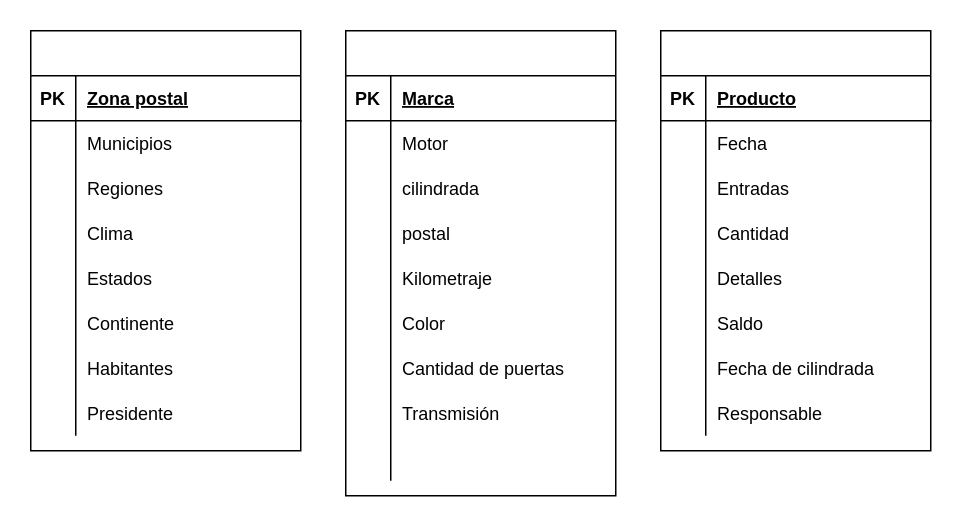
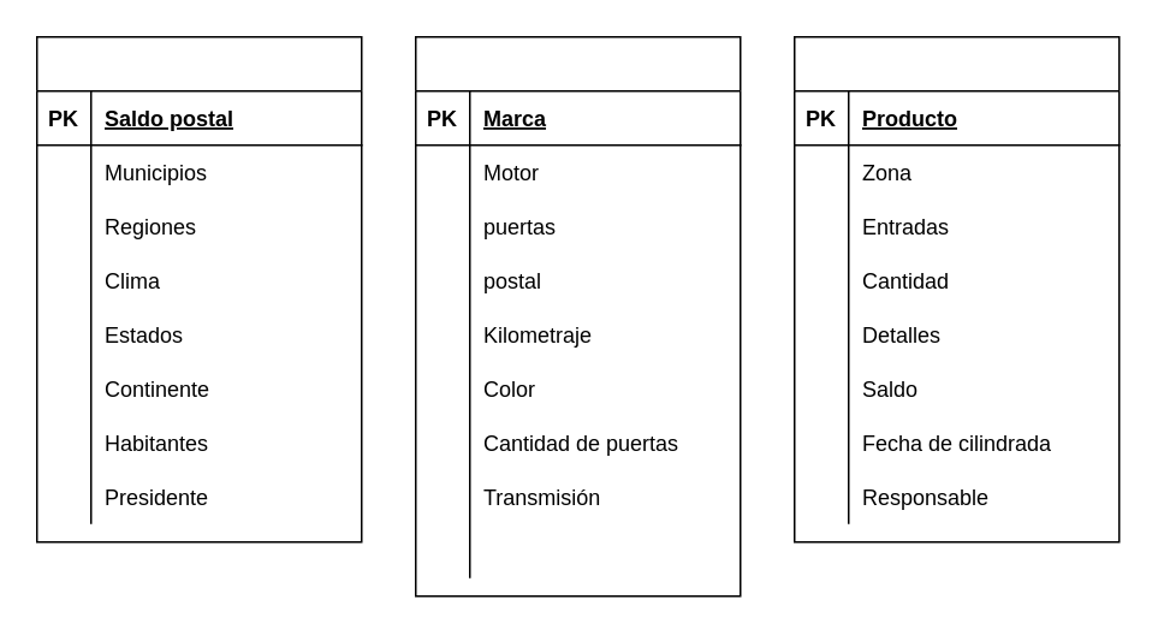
  <mxCell id="0" />
  <mxCell id="1" parent="0" />
  <mxCell id="2" value="" style="shape=table;startSize=30;container=1;collapsible=1;childLayout=tableLayout;fixedRows=1;rowLines=0;fontStyle=1;align=center;resizeLast=1;" vertex="1" parent="1"><mxGeometry x="20" y="20" width="180" height="280" as="geometry" /></mxCell>
  <mxCell id="3" value="" style="shape=tableRow;horizontal=0;startSize=0;swimlaneHead=0;swimlaneBody=0;fillColor=none;collapsible=0;dropTarget=0;points=[[0,0.5],[1,0.5]];portConstraint=eastwest;top=0;left=0;right=0;bottom=1;" vertex="1" parent="2"><mxGeometry y="30" width="180" height="30" as="geometry" /></mxCell>
  <mxCell id="4" value="PK" style="shape=partialRectangle;connectable=0;fillColor=none;top=0;left=0;bottom=0;right=0;fontStyle=1;overflow=hidden;" vertex="1" parent="3"><mxGeometry width="30" height="30" as="geometry"><mxRectangle width="30" height="30" as="alternateBounds" /></mxGeometry></mxCell>
- <mxCell id="5" value="Zona postal" style="shape=partialRectangle;connectable=0;fillColor=none;top=0;left=0;bottom=0;right=0;align=left;spacingLeft=6;fontStyle=5;overflow=hidden;" vertex="1" parent="3"><mxGeometry x="30" width="150" height="30" as="geometry"><mxRectangle width="150" height="30" as="alternateBounds" /></mxGeometry></mxCell>
+ <mxCell id="5" value="Saldo postal" style="shape=partialRectangle;connectable=0;fillColor=none;top=0;left=0;bottom=0;right=0;align=left;spacingLeft=6;fontStyle=5;overflow=hidden;" vertex="1" parent="3"><mxGeometry x="30" width="150" height="30" as="geometry"><mxRectangle width="150" height="30" as="alternateBounds" /></mxGeometry></mxCell>
  <mxCell id="6" value="" style="shape=tableRow;horizontal=0;startSize=0;swimlaneHead=0;swimlaneBody=0;fillColor=none;collapsible=0;dropTarget=0;points=[[0,0.5],[1,0.5]];portConstraint=eastwest;top=0;left=0;right=0;bottom=0;" vertex="1" parent="2"><mxGeometry y="60" width="180" height="30" as="geometry" /></mxCell>
  <mxCell id="7" value="" style="shape=partialRectangle;connectable=0;fillColor=none;top=0;left=0;bottom=0;right=0;editable=1;overflow=hidden;" vertex="1" parent="6"><mxGeometry width="30" height="30" as="geometry"><mxRectangle width="30" height="30" as="alternateBounds" /></mxGeometry></mxCell>
  <mxCell id="8" value="Municipios" style="shape=partialRectangle;connectable=0;fillColor=none;top=0;left=0;bottom=0;right=0;align=left;spacingLeft=6;overflow=hidden;" vertex="1" parent="6"><mxGeometry x="30" width="150" height="30" as="geometry"><mxRectangle width="150" height="30" as="alternateBounds" /></mxGeometry></mxCell>
  <mxCell id="9" value="" style="shape=tableRow;horizontal=0;startSize=0;swimlaneHead=0;swimlaneBody=0;fillColor=none;collapsible=0;dropTarget=0;points=[[0,0.5],[1,0.5]];portConstraint=eastwest;top=0;left=0;right=0;bottom=0;" vertex="1" parent="2"><mxGeometry y="90" width="180" height="30" as="geometry" /></mxCell>
  <mxCell id="10" value="" style="shape=partialRectangle;connectable=0;fillColor=none;top=0;left=0;bottom=0;right=0;editable=1;overflow=hidden;" vertex="1" parent="9"><mxGeometry width="30" height="30" as="geometry"><mxRectangle width="30" height="30" as="alternateBounds" /></mxGeometry></mxCell>
  <mxCell id="11" value="Regiones" style="shape=partialRectangle;connectable=0;fillColor=none;top=0;left=0;bottom=0;right=0;align=left;spacingLeft=6;overflow=hidden;" vertex="1" parent="9"><mxGeometry x="30" width="150" height="30" as="geometry"><mxRectangle width="150" height="30" as="alternateBounds" /></mxGeometry></mxCell>
  <mxCell id="12" value="" style="shape=tableRow;horizontal=0;startSize=0;swimlaneHead=0;swimlaneBody=0;fillColor=none;collapsible=0;dropTarget=0;points=[[0,0.5],[1,0.5]];portConstraint=eastwest;top=0;left=0;right=0;bottom=0;" vertex="1" parent="2"><mxGeometry y="120" width="180" height="30" as="geometry" /></mxCell>
  <mxCell id="13" value="" style="shape=partialRectangle;connectable=0;fillColor=none;top=0;left=0;bottom=0;right=0;editable=1;overflow=hidden;" vertex="1" parent="12"><mxGeometry width="30" height="30" as="geometry"><mxRectangle width="30" height="30" as="alternateBounds" /></mxGeometry></mxCell>
  <mxCell id="14" value="Clima" style="shape=partialRectangle;connectable=0;fillColor=none;top=0;left=0;bottom=0;right=0;align=left;spacingLeft=6;overflow=hidden;" vertex="1" parent="12"><mxGeometry x="30" width="150" height="30" as="geometry"><mxRectangle width="150" height="30" as="alternateBounds" /></mxGeometry></mxCell>
  <mxCell id="15" style="shape=tableRow;horizontal=0;startSize=0;swimlaneHead=0;swimlaneBody=0;fillColor=none;collapsible=0;dropTarget=0;points=[[0,0.5],[1,0.5]];portConstraint=eastwest;top=0;left=0;right=0;bottom=0;" vertex="1" parent="2"><mxGeometry y="150" width="180" height="30" as="geometry" /></mxCell>
  <mxCell id="16" style="shape=partialRectangle;connectable=0;fillColor=none;top=0;left=0;bottom=0;right=0;editable=1;overflow=hidden;" vertex="1" parent="15"><mxGeometry width="30" height="30" as="geometry"><mxRectangle width="30" height="30" as="alternateBounds" /></mxGeometry></mxCell>
  <mxCell id="17" value="Estados" style="shape=partialRectangle;connectable=0;fillColor=none;top=0;left=0;bottom=0;right=0;align=left;spacingLeft=6;overflow=hidden;" vertex="1" parent="15"><mxGeometry x="30" width="150" height="30" as="geometry"><mxRectangle width="150" height="30" as="alternateBounds" /></mxGeometry></mxCell>
  <mxCell id="18" style="shape=tableRow;horizontal=0;startSize=0;swimlaneHead=0;swimlaneBody=0;fillColor=none;collapsible=0;dropTarget=0;points=[[0,0.5],[1,0.5]];portConstraint=eastwest;top=0;left=0;right=0;bottom=0;" vertex="1" parent="2"><mxGeometry y="180" width="180" height="30" as="geometry" /></mxCell>
  <mxCell id="19" style="shape=partialRectangle;connectable=0;fillColor=none;top=0;left=0;bottom=0;right=0;editable=1;overflow=hidden;" vertex="1" parent="18"><mxGeometry width="30" height="30" as="geometry"><mxRectangle width="30" height="30" as="alternateBounds" /></mxGeometry></mxCell>
  <mxCell id="20" value="Continente" style="shape=partialRectangle;connectable=0;fillColor=none;top=0;left=0;bottom=0;right=0;align=left;spacingLeft=6;overflow=hidden;" vertex="1" parent="18"><mxGeometry x="30" width="150" height="30" as="geometry"><mxRectangle width="150" height="30" as="alternateBounds" /></mxGeometry></mxCell>
  <mxCell id="21" style="shape=tableRow;horizontal=0;startSize=0;swimlaneHead=0;swimlaneBody=0;fillColor=none;collapsible=0;dropTarget=0;points=[[0,0.5],[1,0.5]];portConstraint=eastwest;top=0;left=0;right=0;bottom=0;" vertex="1" parent="2"><mxGeometry y="210" width="180" height="30" as="geometry" /></mxCell>
  <mxCell id="22" style="shape=partialRectangle;connectable=0;fillColor=none;top=0;left=0;bottom=0;right=0;editable=1;overflow=hidden;" vertex="1" parent="21"><mxGeometry width="30" height="30" as="geometry"><mxRectangle width="30" height="30" as="alternateBounds" /></mxGeometry></mxCell>
  <mxCell id="23" value="Habitantes" style="shape=partialRectangle;connectable=0;fillColor=none;top=0;left=0;bottom=0;right=0;align=left;spacingLeft=6;overflow=hidden;" vertex="1" parent="21"><mxGeometry x="30" width="150" height="30" as="geometry"><mxRectangle width="150" height="30" as="alternateBounds" /></mxGeometry></mxCell>
  <mxCell id="24" style="shape=tableRow;horizontal=0;startSize=0;swimlaneHead=0;swimlaneBody=0;fillColor=none;collapsible=0;dropTarget=0;points=[[0,0.5],[1,0.5]];portConstraint=eastwest;top=0;left=0;right=0;bottom=0;" vertex="1" parent="2"><mxGeometry y="240" width="180" height="30" as="geometry" /></mxCell>
  <mxCell id="25" style="shape=partialRectangle;connectable=0;fillColor=none;top=0;left=0;bottom=0;right=0;editable=1;overflow=hidden;" vertex="1" parent="24"><mxGeometry width="30" height="30" as="geometry"><mxRectangle width="30" height="30" as="alternateBounds" /></mxGeometry></mxCell>
  <mxCell id="26" value="Presidente" style="shape=partialRectangle;connectable=0;fillColor=none;top=0;left=0;bottom=0;right=0;align=left;spacingLeft=6;overflow=hidden;" vertex="1" parent="24"><mxGeometry x="30" width="150" height="30" as="geometry"><mxRectangle width="150" height="30" as="alternateBounds" /></mxGeometry></mxCell>
  <mxCell id="27" value="" style="shape=table;startSize=30;container=1;collapsible=1;childLayout=tableLayout;fixedRows=1;rowLines=0;fontStyle=1;align=center;resizeLast=1;" vertex="1" parent="1"><mxGeometry x="230" y="20" width="180" height="310" as="geometry" /></mxCell>
  <mxCell id="28" value="" style="shape=tableRow;horizontal=0;startSize=0;swimlaneHead=0;swimlaneBody=0;fillColor=none;collapsible=0;dropTarget=0;points=[[0,0.5],[1,0.5]];portConstraint=eastwest;top=0;left=0;right=0;bottom=1;" vertex="1" parent="27"><mxGeometry y="30" width="180" height="30" as="geometry" /></mxCell>
  <mxCell id="29" value="PK" style="shape=partialRectangle;connectable=0;fillColor=none;top=0;left=0;bottom=0;right=0;fontStyle=1;overflow=hidden;" vertex="1" parent="28"><mxGeometry width="30" height="30" as="geometry"><mxRectangle width="30" height="30" as="alternateBounds" /></mxGeometry></mxCell>
  <mxCell id="30" value="Marca" style="shape=partialRectangle;connectable=0;fillColor=none;top=0;left=0;bottom=0;right=0;align=left;spacingLeft=6;fontStyle=5;overflow=hidden;" vertex="1" parent="28"><mxGeometry x="30" width="150" height="30" as="geometry"><mxRectangle width="150" height="30" as="alternateBounds" /></mxGeometry></mxCell>
  <mxCell id="31" value="" style="shape=tableRow;horizontal=0;startSize=0;swimlaneHead=0;swimlaneBody=0;fillColor=none;collapsible=0;dropTarget=0;points=[[0,0.5],[1,0.5]];portConstraint=eastwest;top=0;left=0;right=0;bottom=0;" vertex="1" parent="27"><mxGeometry y="60" width="180" height="30" as="geometry" /></mxCell>
  <mxCell id="32" value="" style="shape=partialRectangle;connectable=0;fillColor=none;top=0;left=0;bottom=0;right=0;editable=1;overflow=hidden;" vertex="1" parent="31"><mxGeometry width="30" height="30" as="geometry"><mxRectangle width="30" height="30" as="alternateBounds" /></mxGeometry></mxCell>
  <mxCell id="33" value="Motor" style="shape=partialRectangle;connectable=0;fillColor=none;top=0;left=0;bottom=0;right=0;align=left;spacingLeft=6;overflow=hidden;" vertex="1" parent="31"><mxGeometry x="30" width="150" height="30" as="geometry"><mxRectangle width="150" height="30" as="alternateBounds" /></mxGeometry></mxCell>
  <mxCell id="34" value="" style="shape=tableRow;horizontal=0;startSize=0;swimlaneHead=0;swimlaneBody=0;fillColor=none;collapsible=0;dropTarget=0;points=[[0,0.5],[1,0.5]];portConstraint=eastwest;top=0;left=0;right=0;bottom=0;" vertex="1" parent="27"><mxGeometry y="90" width="180" height="30" as="geometry" /></mxCell>
  <mxCell id="35" value="" style="shape=partialRectangle;connectable=0;fillColor=none;top=0;left=0;bottom=0;right=0;editable=1;overflow=hidden;" vertex="1" parent="34"><mxGeometry width="30" height="30" as="geometry"><mxRectangle width="30" height="30" as="alternateBounds" /></mxGeometry></mxCell>
- <mxCell id="36" value="cilindrada" style="shape=partialRectangle;connectable=0;fillColor=none;top=0;left=0;bottom=0;right=0;align=left;spacingLeft=6;overflow=hidden;" vertex="1" parent="34"><mxGeometry x="30" width="150" height="30" as="geometry"><mxRectangle width="150" height="30" as="alternateBounds" /></mxGeometry></mxCell>
+ <mxCell id="36" value="puertas" style="shape=partialRectangle;connectable=0;fillColor=none;top=0;left=0;bottom=0;right=0;align=left;spacingLeft=6;overflow=hidden;" vertex="1" parent="34"><mxGeometry x="30" width="150" height="30" as="geometry"><mxRectangle width="150" height="30" as="alternateBounds" /></mxGeometry></mxCell>
  <mxCell id="37" value="" style="shape=tableRow;horizontal=0;startSize=0;swimlaneHead=0;swimlaneBody=0;fillColor=none;collapsible=0;dropTarget=0;points=[[0,0.5],[1,0.5]];portConstraint=eastwest;top=0;left=0;right=0;bottom=0;" vertex="1" parent="27"><mxGeometry y="120" width="180" height="30" as="geometry" /></mxCell>
  <mxCell id="38" value="" style="shape=partialRectangle;connectable=0;fillColor=none;top=0;left=0;bottom=0;right=0;editable=1;overflow=hidden;" vertex="1" parent="37"><mxGeometry width="30" height="30" as="geometry"><mxRectangle width="30" height="30" as="alternateBounds" /></mxGeometry></mxCell>
  <mxCell id="39" value="postal" style="shape=partialRectangle;connectable=0;fillColor=none;top=0;left=0;bottom=0;right=0;align=left;spacingLeft=6;overflow=hidden;" vertex="1" parent="37"><mxGeometry x="30" width="150" height="30" as="geometry"><mxRectangle width="150" height="30" as="alternateBounds" /></mxGeometry></mxCell>
  <mxCell id="40" style="shape=tableRow;horizontal=0;startSize=0;swimlaneHead=0;swimlaneBody=0;fillColor=none;collapsible=0;dropTarget=0;points=[[0,0.5],[1,0.5]];portConstraint=eastwest;top=0;left=0;right=0;bottom=0;" vertex="1" parent="27"><mxGeometry y="150" width="180" height="30" as="geometry" /></mxCell>
  <mxCell id="41" style="shape=partialRectangle;connectable=0;fillColor=none;top=0;left=0;bottom=0;right=0;editable=1;overflow=hidden;" vertex="1" parent="40"><mxGeometry width="30" height="30" as="geometry"><mxRectangle width="30" height="30" as="alternateBounds" /></mxGeometry></mxCell>
  <mxCell id="42" value="Kilometraje" style="shape=partialRectangle;connectable=0;fillColor=none;top=0;left=0;bottom=0;right=0;align=left;spacingLeft=6;overflow=hidden;" vertex="1" parent="40"><mxGeometry x="30" width="150" height="30" as="geometry"><mxRectangle width="150" height="30" as="alternateBounds" /></mxGeometry></mxCell>
  <mxCell id="43" style="shape=tableRow;horizontal=0;startSize=0;swimlaneHead=0;swimlaneBody=0;fillColor=none;collapsible=0;dropTarget=0;points=[[0,0.5],[1,0.5]];portConstraint=eastwest;top=0;left=0;right=0;bottom=0;" vertex="1" parent="27"><mxGeometry y="180" width="180" height="30" as="geometry" /></mxCell>
  <mxCell id="44" style="shape=partialRectangle;connectable=0;fillColor=none;top=0;left=0;bottom=0;right=0;editable=1;overflow=hidden;" vertex="1" parent="43"><mxGeometry width="30" height="30" as="geometry"><mxRectangle width="30" height="30" as="alternateBounds" /></mxGeometry></mxCell>
  <mxCell id="45" value="Color" style="shape=partialRectangle;connectable=0;fillColor=none;top=0;left=0;bottom=0;right=0;align=left;spacingLeft=6;overflow=hidden;" vertex="1" parent="43"><mxGeometry x="30" width="150" height="30" as="geometry"><mxRectangle width="150" height="30" as="alternateBounds" /></mxGeometry></mxCell>
  <mxCell id="46" style="shape=tableRow;horizontal=0;startSize=0;swimlaneHead=0;swimlaneBody=0;fillColor=none;collapsible=0;dropTarget=0;points=[[0,0.5],[1,0.5]];portConstraint=eastwest;top=0;left=0;right=0;bottom=0;" vertex="1" parent="27"><mxGeometry y="210" width="180" height="30" as="geometry" /></mxCell>
  <mxCell id="47" style="shape=partialRectangle;connectable=0;fillColor=none;top=0;left=0;bottom=0;right=0;editable=1;overflow=hidden;" vertex="1" parent="46"><mxGeometry width="30" height="30" as="geometry"><mxRectangle width="30" height="30" as="alternateBounds" /></mxGeometry></mxCell>
  <mxCell id="48" value="Cantidad de puertas" style="shape=partialRectangle;connectable=0;fillColor=none;top=0;left=0;bottom=0;right=0;align=left;spacingLeft=6;overflow=hidden;" vertex="1" parent="46"><mxGeometry x="30" width="150" height="30" as="geometry"><mxRectangle width="150" height="30" as="alternateBounds" /></mxGeometry></mxCell>
  <mxCell id="49" style="shape=tableRow;horizontal=0;startSize=0;swimlaneHead=0;swimlaneBody=0;fillColor=none;collapsible=0;dropTarget=0;points=[[0,0.5],[1,0.5]];portConstraint=eastwest;top=0;left=0;right=0;bottom=0;" vertex="1" parent="27"><mxGeometry y="240" width="180" height="30" as="geometry" /></mxCell>
  <mxCell id="50" style="shape=partialRectangle;connectable=0;fillColor=none;top=0;left=0;bottom=0;right=0;editable=1;overflow=hidden;" vertex="1" parent="49"><mxGeometry width="30" height="30" as="geometry"><mxRectangle width="30" height="30" as="alternateBounds" /></mxGeometry></mxCell>
  <mxCell id="51" value="Transmisión" style="shape=partialRectangle;connectable=0;fillColor=none;top=0;left=0;bottom=0;right=0;align=left;spacingLeft=6;overflow=hidden;" vertex="1" parent="49"><mxGeometry x="30" width="150" height="30" as="geometry"><mxRectangle width="150" height="30" as="alternateBounds" /></mxGeometry></mxCell>
  <mxCell id="52" style="shape=tableRow;horizontal=0;startSize=0;swimlaneHead=0;swimlaneBody=0;fillColor=none;collapsible=0;dropTarget=0;points=[[0,0.5],[1,0.5]];portConstraint=eastwest;top=0;left=0;right=0;bottom=0;" vertex="1" parent="27"><mxGeometry y="270" width="180" height="30" as="geometry" /></mxCell>
  <mxCell id="53" style="shape=partialRectangle;connectable=0;fillColor=none;top=0;left=0;bottom=0;right=0;editable=1;overflow=hidden;" vertex="1" parent="52"><mxGeometry width="30" height="30" as="geometry"><mxRectangle width="30" height="30" as="alternateBounds" /></mxGeometry></mxCell>
  <mxCell id="54" style="shape=partialRectangle;connectable=0;fillColor=none;top=0;left=0;bottom=0;right=0;align=left;spacingLeft=6;overflow=hidden;" vertex="1" parent="52"><mxGeometry x="30" width="150" height="30" as="geometry"><mxRectangle width="150" height="30" as="alternateBounds" /></mxGeometry></mxCell>
  <mxCell id="55" value="" style="shape=table;startSize=30;container=1;collapsible=1;childLayout=tableLayout;fixedRows=1;rowLines=0;fontStyle=1;align=center;resizeLast=1;" vertex="1" parent="1"><mxGeometry x="440" y="20" width="180" height="280" as="geometry" /></mxCell>
  <mxCell id="56" value="" style="shape=tableRow;horizontal=0;startSize=0;swimlaneHead=0;swimlaneBody=0;fillColor=none;collapsible=0;dropTarget=0;points=[[0,0.5],[1,0.5]];portConstraint=eastwest;top=0;left=0;right=0;bottom=1;" vertex="1" parent="55"><mxGeometry y="30" width="180" height="30" as="geometry" /></mxCell>
  <mxCell id="57" value="PK" style="shape=partialRectangle;connectable=0;fillColor=none;top=0;left=0;bottom=0;right=0;fontStyle=1;overflow=hidden;" vertex="1" parent="56"><mxGeometry width="30" height="30" as="geometry"><mxRectangle width="30" height="30" as="alternateBounds" /></mxGeometry></mxCell>
  <mxCell id="58" value="Producto" style="shape=partialRectangle;connectable=0;fillColor=none;top=0;left=0;bottom=0;right=0;align=left;spacingLeft=6;fontStyle=5;overflow=hidden;" vertex="1" parent="56"><mxGeometry x="30" width="150" height="30" as="geometry"><mxRectangle width="150" height="30" as="alternateBounds" /></mxGeometry></mxCell>
  <mxCell id="59" value="" style="shape=tableRow;horizontal=0;startSize=0;swimlaneHead=0;swimlaneBody=0;fillColor=none;collapsible=0;dropTarget=0;points=[[0,0.5],[1,0.5]];portConstraint=eastwest;top=0;left=0;right=0;bottom=0;" vertex="1" parent="55"><mxGeometry y="60" width="180" height="30" as="geometry" /></mxCell>
  <mxCell id="60" value="" style="shape=partialRectangle;connectable=0;fillColor=none;top=0;left=0;bottom=0;right=0;editable=1;overflow=hidden;" vertex="1" parent="59"><mxGeometry width="30" height="30" as="geometry"><mxRectangle width="30" height="30" as="alternateBounds" /></mxGeometry></mxCell>
- <mxCell id="61" value="Fecha" style="shape=partialRectangle;connectable=0;fillColor=none;top=0;left=0;bottom=0;right=0;align=left;spacingLeft=6;overflow=hidden;" vertex="1" parent="59"><mxGeometry x="30" width="150" height="30" as="geometry"><mxRectangle width="150" height="30" as="alternateBounds" /></mxGeometry></mxCell>
+ <mxCell id="61" value="Zona" style="shape=partialRectangle;connectable=0;fillColor=none;top=0;left=0;bottom=0;right=0;align=left;spacingLeft=6;overflow=hidden;" vertex="1" parent="59"><mxGeometry x="30" width="150" height="30" as="geometry"><mxRectangle width="150" height="30" as="alternateBounds" /></mxGeometry></mxCell>
  <mxCell id="62" value="" style="shape=tableRow;horizontal=0;startSize=0;swimlaneHead=0;swimlaneBody=0;fillColor=none;collapsible=0;dropTarget=0;points=[[0,0.5],[1,0.5]];portConstraint=eastwest;top=0;left=0;right=0;bottom=0;" vertex="1" parent="55"><mxGeometry y="90" width="180" height="30" as="geometry" /></mxCell>
  <mxCell id="63" value="" style="shape=partialRectangle;connectable=0;fillColor=none;top=0;left=0;bottom=0;right=0;editable=1;overflow=hidden;" vertex="1" parent="62"><mxGeometry width="30" height="30" as="geometry"><mxRectangle width="30" height="30" as="alternateBounds" /></mxGeometry></mxCell>
  <mxCell id="64" value="Entradas" style="shape=partialRectangle;connectable=0;fillColor=none;top=0;left=0;bottom=0;right=0;align=left;spacingLeft=6;overflow=hidden;" vertex="1" parent="62"><mxGeometry x="30" width="150" height="30" as="geometry"><mxRectangle width="150" height="30" as="alternateBounds" /></mxGeometry></mxCell>
  <mxCell id="65" value="" style="shape=tableRow;horizontal=0;startSize=0;swimlaneHead=0;swimlaneBody=0;fillColor=none;collapsible=0;dropTarget=0;points=[[0,0.5],[1,0.5]];portConstraint=eastwest;top=0;left=0;right=0;bottom=0;" vertex="1" parent="55"><mxGeometry y="120" width="180" height="30" as="geometry" /></mxCell>
  <mxCell id="66" value="" style="shape=partialRectangle;connectable=0;fillColor=none;top=0;left=0;bottom=0;right=0;editable=1;overflow=hidden;" vertex="1" parent="65"><mxGeometry width="30" height="30" as="geometry"><mxRectangle width="30" height="30" as="alternateBounds" /></mxGeometry></mxCell>
  <mxCell id="67" value="Cantidad" style="shape=partialRectangle;connectable=0;fillColor=none;top=0;left=0;bottom=0;right=0;align=left;spacingLeft=6;overflow=hidden;" vertex="1" parent="65"><mxGeometry x="30" width="150" height="30" as="geometry"><mxRectangle width="150" height="30" as="alternateBounds" /></mxGeometry></mxCell>
  <mxCell id="68" style="shape=tableRow;horizontal=0;startSize=0;swimlaneHead=0;swimlaneBody=0;fillColor=none;collapsible=0;dropTarget=0;points=[[0,0.5],[1,0.5]];portConstraint=eastwest;top=0;left=0;right=0;bottom=0;" vertex="1" parent="55"><mxGeometry y="150" width="180" height="30" as="geometry" /></mxCell>
  <mxCell id="69" style="shape=partialRectangle;connectable=0;fillColor=none;top=0;left=0;bottom=0;right=0;editable=1;overflow=hidden;" vertex="1" parent="68"><mxGeometry width="30" height="30" as="geometry"><mxRectangle width="30" height="30" as="alternateBounds" /></mxGeometry></mxCell>
  <mxCell id="70" value="Detalles" style="shape=partialRectangle;connectable=0;fillColor=none;top=0;left=0;bottom=0;right=0;align=left;spacingLeft=6;overflow=hidden;" vertex="1" parent="68"><mxGeometry x="30" width="150" height="30" as="geometry"><mxRectangle width="150" height="30" as="alternateBounds" /></mxGeometry></mxCell>
  <mxCell id="71" style="shape=tableRow;horizontal=0;startSize=0;swimlaneHead=0;swimlaneBody=0;fillColor=none;collapsible=0;dropTarget=0;points=[[0,0.5],[1,0.5]];portConstraint=eastwest;top=0;left=0;right=0;bottom=0;" vertex="1" parent="55"><mxGeometry y="180" width="180" height="30" as="geometry" /></mxCell>
  <mxCell id="72" style="shape=partialRectangle;connectable=0;fillColor=none;top=0;left=0;bottom=0;right=0;editable=1;overflow=hidden;" vertex="1" parent="71"><mxGeometry width="30" height="30" as="geometry"><mxRectangle width="30" height="30" as="alternateBounds" /></mxGeometry></mxCell>
  <mxCell id="73" value="Saldo" style="shape=partialRectangle;connectable=0;fillColor=none;top=0;left=0;bottom=0;right=0;align=left;spacingLeft=6;overflow=hidden;" vertex="1" parent="71"><mxGeometry x="30" width="150" height="30" as="geometry"><mxRectangle width="150" height="30" as="alternateBounds" /></mxGeometry></mxCell>
  <mxCell id="74" style="shape=tableRow;horizontal=0;startSize=0;swimlaneHead=0;swimlaneBody=0;fillColor=none;collapsible=0;dropTarget=0;points=[[0,0.5],[1,0.5]];portConstraint=eastwest;top=0;left=0;right=0;bottom=0;" vertex="1" parent="55"><mxGeometry y="210" width="180" height="30" as="geometry" /></mxCell>
  <mxCell id="75" style="shape=partialRectangle;connectable=0;fillColor=none;top=0;left=0;bottom=0;right=0;editable=1;overflow=hidden;" vertex="1" parent="74"><mxGeometry width="30" height="30" as="geometry"><mxRectangle width="30" height="30" as="alternateBounds" /></mxGeometry></mxCell>
  <mxCell id="76" value="Fecha de cilindrada" style="shape=partialRectangle;connectable=0;fillColor=none;top=0;left=0;bottom=0;right=0;align=left;spacingLeft=6;overflow=hidden;" vertex="1" parent="74"><mxGeometry x="30" width="150" height="30" as="geometry"><mxRectangle width="150" height="30" as="alternateBounds" /></mxGeometry></mxCell>
  <mxCell id="77" style="shape=tableRow;horizontal=0;startSize=0;swimlaneHead=0;swimlaneBody=0;fillColor=none;collapsible=0;dropTarget=0;points=[[0,0.5],[1,0.5]];portConstraint=eastwest;top=0;left=0;right=0;bottom=0;" vertex="1" parent="55"><mxGeometry y="240" width="180" height="30" as="geometry" /></mxCell>
  <mxCell id="78" style="shape=partialRectangle;connectable=0;fillColor=none;top=0;left=0;bottom=0;right=0;editable=1;overflow=hidden;" vertex="1" parent="77"><mxGeometry width="30" height="30" as="geometry"><mxRectangle width="30" height="30" as="alternateBounds" /></mxGeometry></mxCell>
  <mxCell id="79" value="Responsable" style="shape=partialRectangle;connectable=0;fillColor=none;top=0;left=0;bottom=0;right=0;align=left;spacingLeft=6;overflow=hidden;" vertex="1" parent="77"><mxGeometry x="30" width="150" height="30" as="geometry"><mxRectangle width="150" height="30" as="alternateBounds" /></mxGeometry></mxCell>
